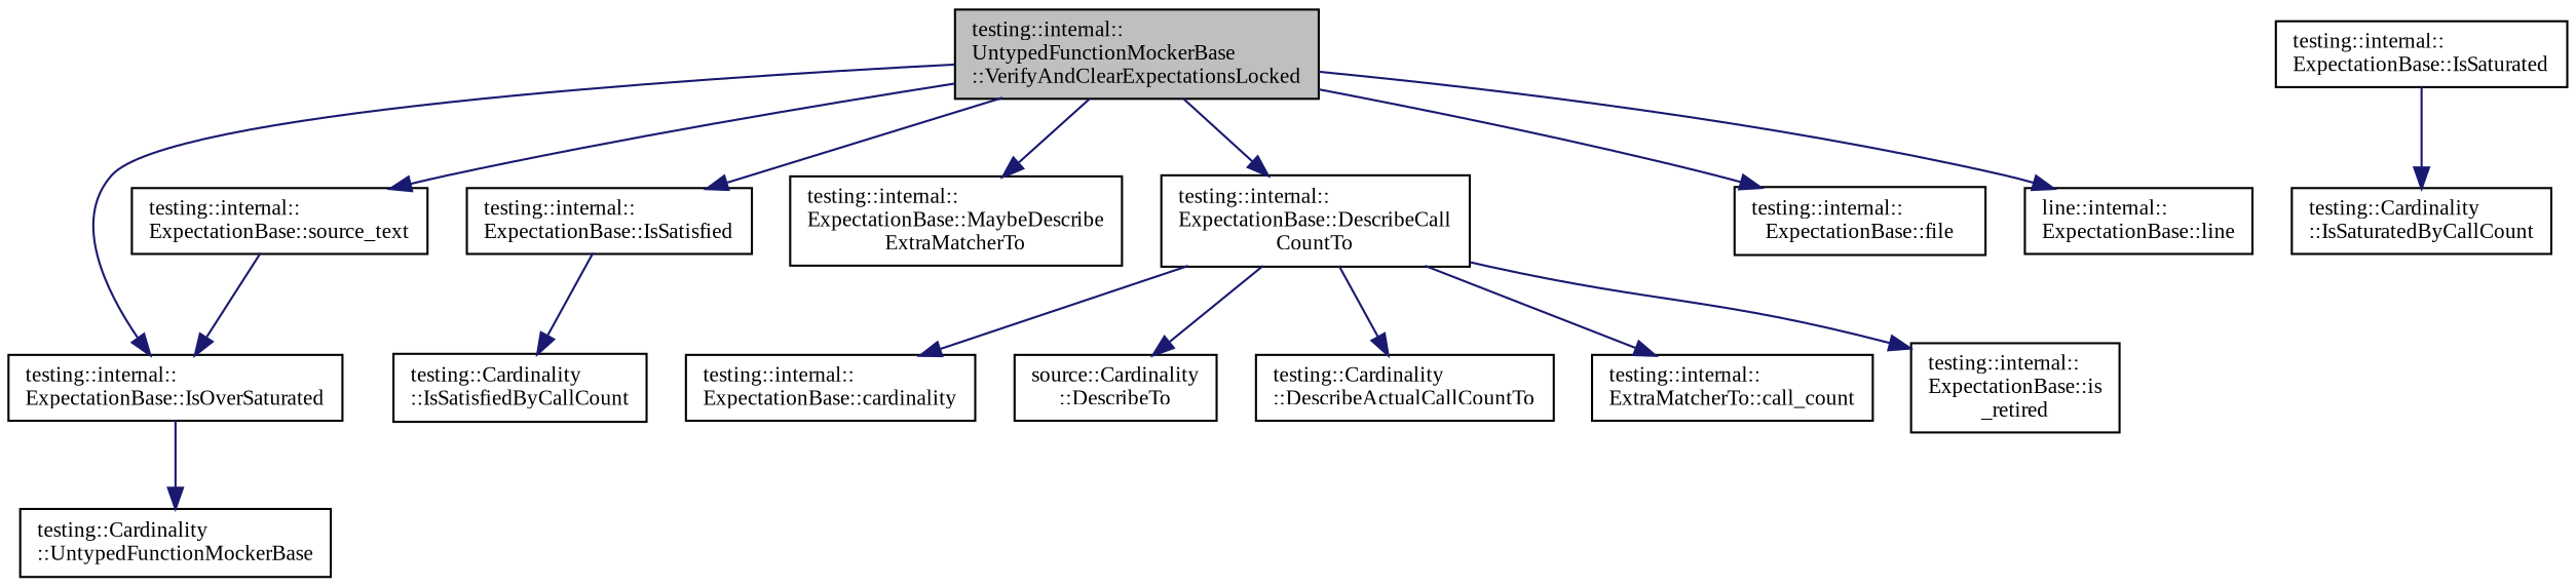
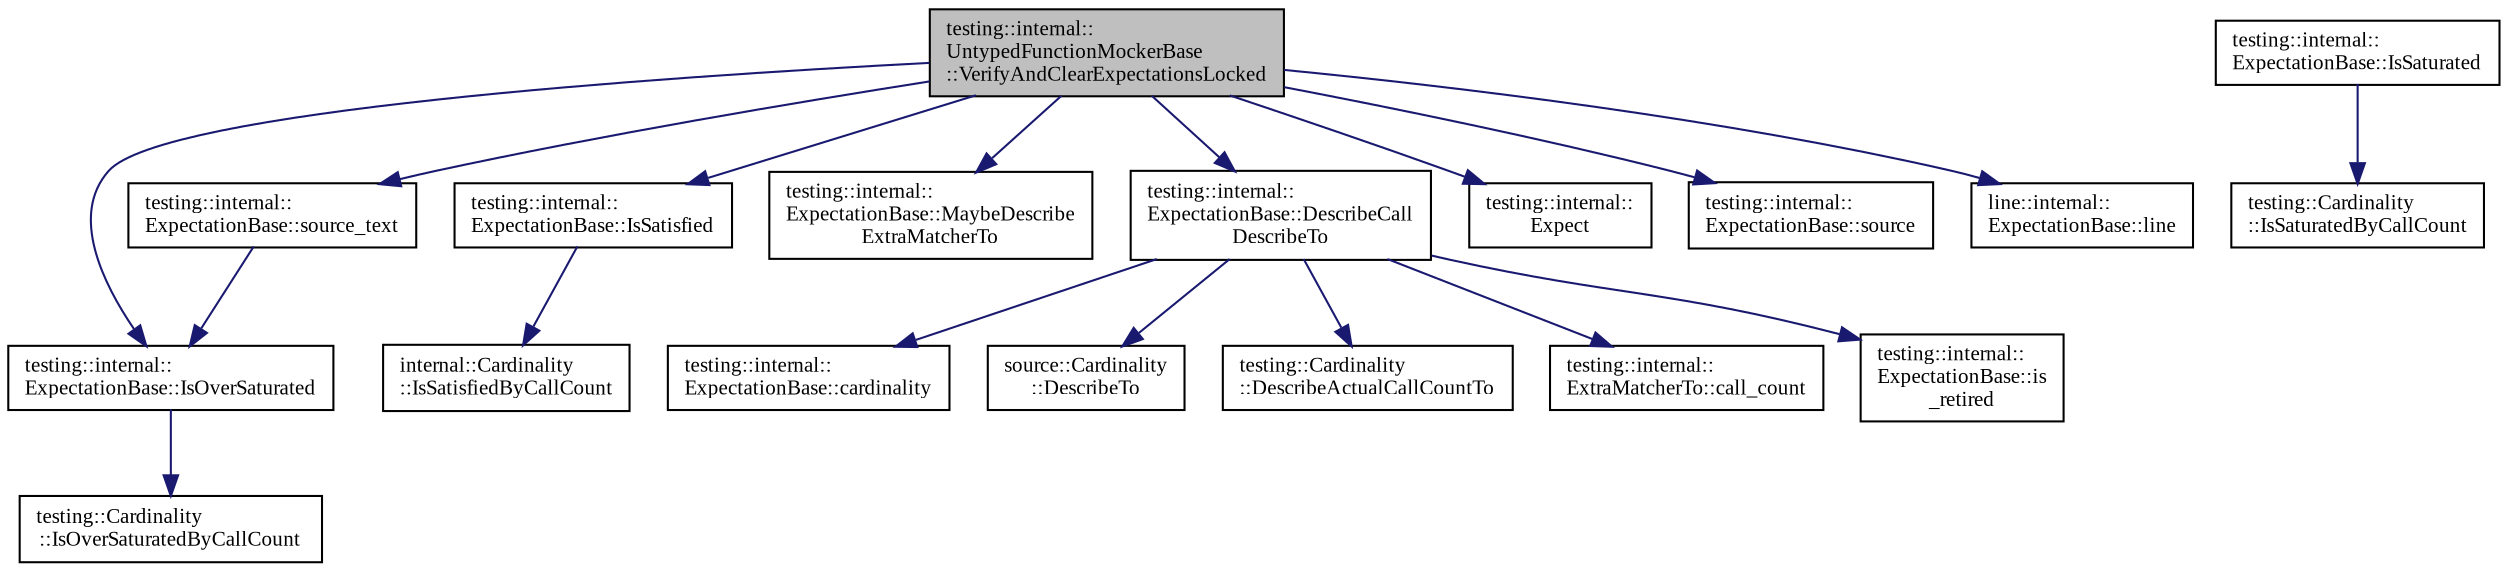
  digraph {
    fontname="Liberation Serif"
    rankdir=TB
    node [color=black fillcolor=white fontname="Liberation Serif" fontsize=10 shape=record style=filled]
    edge [color=midnightblue fontname="Liberation Serif" fontsize=10 labelfontname=Helvetica labelfontsize=10 style=solid]
    n1 [fillcolor=grey75 fontcolor=black height=0.2 label="testing::internal::\lUntypedFunctionMockerBase\l::VerifyAndClearExpectationsLocked" width=0.4]
    n2 [height=0.2 label="testing::internal::\lExpectationBase::IsOverSaturated" width=0.4]
    n3 [height=0.2 label="testing::internal::\lExpectationBase::IsSatisfied" width=0.4]
    n4 [height=0.2 label="testing::internal::\lExpectationBase::source_text" width=0.4]
    n5 [height=0.2 label="testing::internal::\lExpectationBase::MaybeDescribe\lExtraMatcherTo" width=0.4]
-   n6 [height=0.2 label="testing::internal::\lExpectationBase::DescribeCall\lCountTo" width=0.4]
-   n8 [height=0.2 label="testing::internal::\lExpectationBase::file" width=0.4]
+   n6 [height=0.2 label="testing::internal::\lExpectationBase::DescribeCall\lDescribeTo" width=0.4]
+   n7 [height=0.2 label="testing::internal::\lExpect" width=0.4]
+   n8 [height=0.2 label="testing::internal::\lExpectationBase::source" width=0.4]
    n9 [height=0.2 label="line::internal::\lExpectationBase::line" width=0.4]
-   n10 [height=0.2 label="testing::Cardinality\l::UntypedFunctionMockerBase" width=0.4]
-   n11 [height=0.2 label="testing::Cardinality\l::IsSatisfiedByCallCount" width=0.4]
+   n10 [height=0.2 label="testing::Cardinality\l::IsOverSaturatedByCallCount" width=0.4]
+   n11 [height=0.2 label="internal::Cardinality\l::IsSatisfiedByCallCount" width=0.4]
    n12 [height=0.2 label="testing::internal::\lExpectationBase::cardinality" width=0.4]
    n13 [height=0.2 label="source::Cardinality\l::DescribeTo" width=0.4]
    n14 [height=0.2 label="testing::Cardinality\l::DescribeActualCallCountTo" width=0.4]
    n15 [height=0.2 label="testing::internal::\lExtraMatcherTo::call_count" width=0.4]
    n16 [height=0.2 label="testing::internal::\lExpectationBase::is\l_retired" width=0.4]
    n17 [height=0.2 label="testing::internal::\lExpectationBase::IsSaturated" width=0.4]
    n18 [height=0.2 label="testing::Cardinality\l::IsSaturatedByCallCount" width=0.4]
    n1 -> n2
    n1 -> n3
    n1 -> n4
    n1 -> n5
    n1 -> n6
+   n1 -> n7
    n1 -> n8
    n1 -> n9
    n2 -> n10
    n3 -> n11
    n4 -> n2
    n6 -> n12
    n6 -> n13
    n6 -> n14
    n6 -> n15
    n6 -> n16
    n17 -> n18
  }
